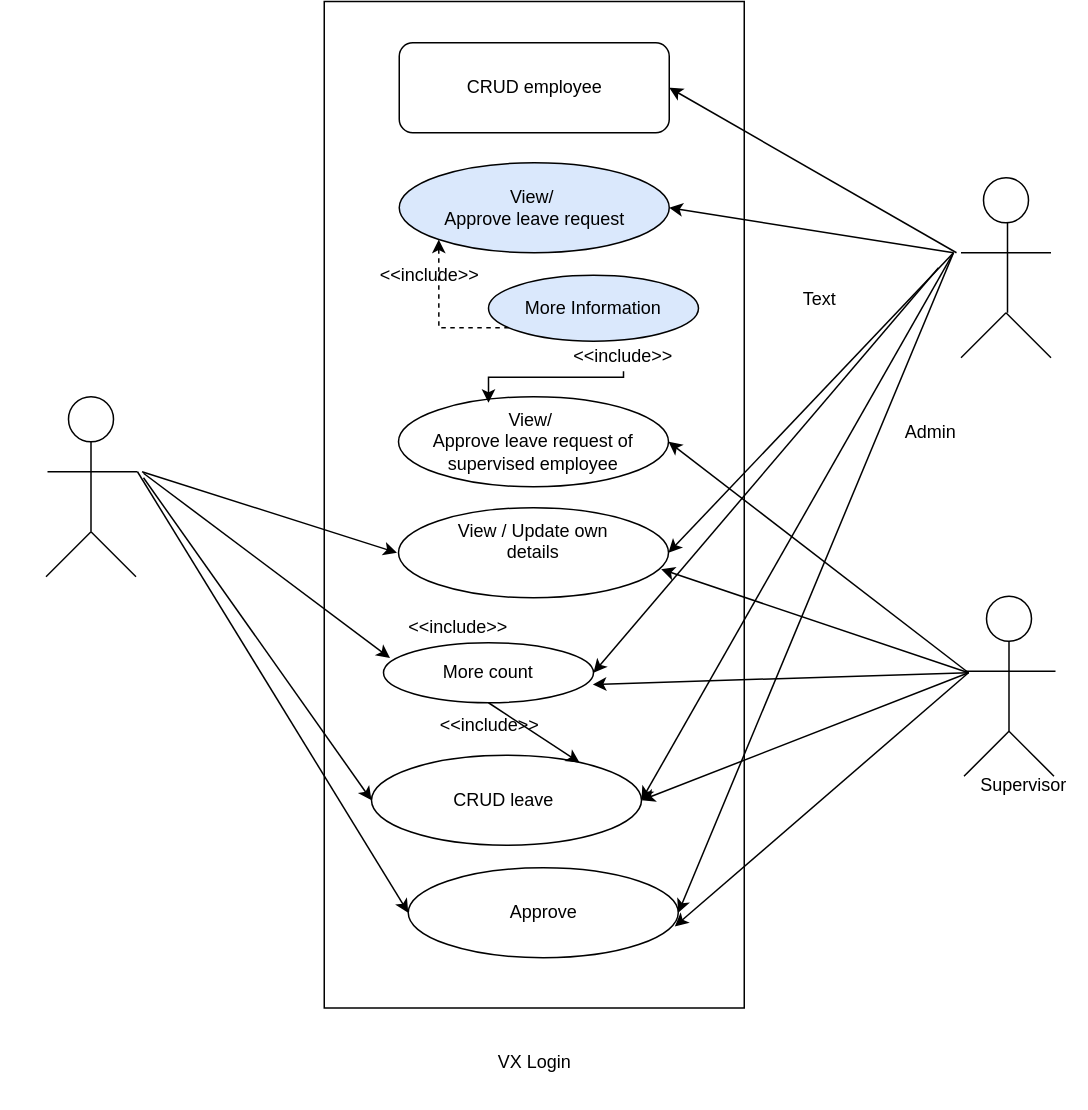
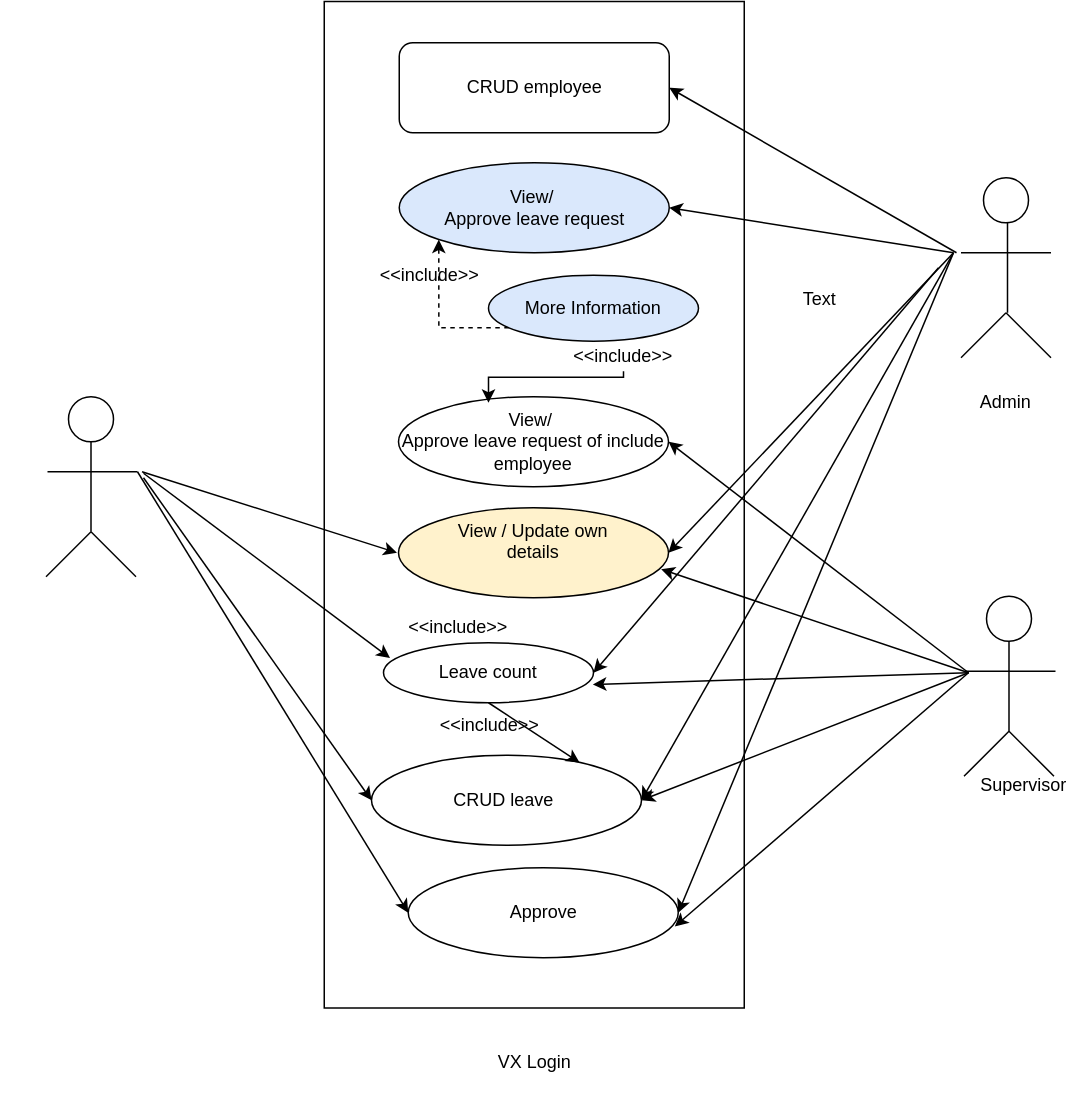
  <mxCell id="0" />
  <mxCell id="1" parent="0" />
  <mxCell id="2" value="" style="rounded=0;whiteSpace=wrap;html=1;rotation=90;" vertex="1" parent="1"><mxGeometry x="20" y="188" width="671" height="280" as="geometry" /></mxCell>
  <mxCell id="3" value="Approve" style="ellipse;whiteSpace=wrap;html=1;" vertex="1" parent="1"><mxGeometry x="271.5" y="570" width="180" height="60" as="geometry" /></mxCell>
- <mxCell id="4" value="More count" style="ellipse;whiteSpace=wrap;html=1;" vertex="1" parent="1"><mxGeometry x="255" y="420" width="140" height="40" as="geometry" /></mxCell>
- <mxCell id="5" value="View / Update own &lt;br&gt;details&lt;br&gt;&amp;nbsp;" style="ellipse;whiteSpace=wrap;html=1;" vertex="1" parent="1"><mxGeometry x="265" y="330" width="180" height="60" as="geometry" /></mxCell>
+ <mxCell id="4" value="Leave count" style="ellipse;whiteSpace=wrap;html=1;" vertex="1" parent="1"><mxGeometry x="255" y="420" width="140" height="40" as="geometry" /></mxCell>
+ <mxCell id="5" value="View / Update own &lt;br&gt;details&lt;br&gt;&amp;nbsp;" style="ellipse;whiteSpace=wrap;html=1;fillColor=#fff2cc;" vertex="1" parent="1"><mxGeometry x="265" y="330" width="180" height="60" as="geometry" /></mxCell>
  <mxCell id="6" value="CRUD leave&amp;nbsp;" style="ellipse;whiteSpace=wrap;html=1;" vertex="1" parent="1"><mxGeometry x="247" y="495" width="180" height="60" as="geometry" /></mxCell>
  <mxCell id="7" value="CRUD employee" style="whiteSpace=wrap;html=1;rounded=1;" vertex="1" parent="1"><mxGeometry x="265.5" y="20" width="180" height="60" as="geometry" /></mxCell>
  <mxCell id="8" value="View/&amp;nbsp;&lt;br&gt;Approve leave request" style="ellipse;whiteSpace=wrap;html=1;fillColor=#dae8fc;" vertex="1" parent="1"><mxGeometry x="265.5" y="100" width="180" height="60" as="geometry" /></mxCell>
  <mxCell id="9" value="" style="ellipse;whiteSpace=wrap;html=1;aspect=fixed;" vertex="1" parent="1"><mxGeometry x="45" y="256" width="30" height="30" as="geometry" /></mxCell>
  <mxCell id="10" value="" style="endArrow=none;html=1;" edge="1" parent="1"><mxGeometry width="50" height="50" relative="1" as="geometry"><mxPoint x="60" y="346" as="sourcePoint" /><mxPoint x="60" y="286" as="targetPoint" /></mxGeometry></mxCell>
  <mxCell id="11" value="" style="endArrow=none;html=1;" edge="1" parent="1"><mxGeometry width="50" height="50" relative="1" as="geometry"><mxPoint x="30" y="376" as="sourcePoint" /><mxPoint x="60" y="346" as="targetPoint" /></mxGeometry></mxCell>
  <mxCell id="12" value="" style="endArrow=none;html=1;" edge="1" parent="1"><mxGeometry width="50" height="50" relative="1" as="geometry"><mxPoint x="90" y="376" as="sourcePoint" /><mxPoint x="60" y="346" as="targetPoint" /></mxGeometry></mxCell>
  <mxCell id="13" value="" style="endArrow=none;html=1;" edge="1" parent="1"><mxGeometry width="50" height="50" relative="1" as="geometry"><mxPoint x="31" y="306" as="sourcePoint" /><mxPoint x="91" y="306" as="targetPoint" /></mxGeometry></mxCell>
  <mxCell id="14" value="" style="ellipse;whiteSpace=wrap;html=1;aspect=fixed;" vertex="1" parent="1"><mxGeometry x="655" y="110" width="30" height="30" as="geometry" /></mxCell>
  <mxCell id="15" value="" style="endArrow=none;html=1;" edge="1" parent="1"><mxGeometry width="50" height="50" relative="1" as="geometry"><mxPoint x="671" y="200" as="sourcePoint" /><mxPoint x="671" y="140" as="targetPoint" /></mxGeometry></mxCell>
  <mxCell id="16" value="" style="endArrow=none;html=1;" edge="1" parent="1"><mxGeometry width="50" height="50" relative="1" as="geometry"><mxPoint x="640" y="230" as="sourcePoint" /><mxPoint x="670" y="200" as="targetPoint" /></mxGeometry></mxCell>
  <mxCell id="17" value="" style="endArrow=none;html=1;" edge="1" parent="1"><mxGeometry width="50" height="50" relative="1" as="geometry"><mxPoint x="700" y="230" as="sourcePoint" /><mxPoint x="670" y="200" as="targetPoint" /></mxGeometry></mxCell>
  <mxCell id="18" value="" style="endArrow=none;html=1;" edge="1" parent="1"><mxGeometry width="50" height="50" relative="1" as="geometry"><mxPoint x="640" y="160" as="sourcePoint" /><mxPoint x="700" y="160" as="targetPoint" /></mxGeometry></mxCell>
  <mxCell id="19" value="&amp;lt;&amp;lt;include&amp;gt;&amp;gt;" style="text;html=1;strokeColor=none;fillColor=none;align=center;verticalAlign=middle;whiteSpace=wrap;rounded=0;" vertex="1" parent="1"><mxGeometry x="285" y="400" width="40" height="20" as="geometry" /></mxCell>
  <mxCell id="20" value="" style="ellipse;whiteSpace=wrap;html=1;aspect=fixed;" vertex="1" parent="1"><mxGeometry x="657" y="389" width="30" height="30" as="geometry" /></mxCell>
  <mxCell id="21" value="" style="endArrow=none;html=1;" edge="1" parent="1"><mxGeometry width="50" height="50" relative="1" as="geometry"><mxPoint x="672" y="479" as="sourcePoint" /><mxPoint x="672" y="419" as="targetPoint" /></mxGeometry></mxCell>
  <mxCell id="22" value="" style="endArrow=none;html=1;" edge="1" parent="1"><mxGeometry width="50" height="50" relative="1" as="geometry"><mxPoint x="642" y="509" as="sourcePoint" /><mxPoint x="672" y="479" as="targetPoint" /></mxGeometry></mxCell>
  <mxCell id="23" value="" style="endArrow=none;html=1;" edge="1" parent="1"><mxGeometry width="50" height="50" relative="1" as="geometry"><mxPoint x="702" y="509" as="sourcePoint" /><mxPoint x="672" y="479" as="targetPoint" /></mxGeometry></mxCell>
  <mxCell id="24" value="" style="endArrow=none;html=1;" edge="1" parent="1"><mxGeometry width="50" height="50" relative="1" as="geometry"><mxPoint x="643" y="439" as="sourcePoint" /><mxPoint x="703" y="439" as="targetPoint" /></mxGeometry></mxCell>
  <mxCell id="25" value="" style="endArrow=classic;html=1;entryX=0;entryY=0.5;entryDx=0;entryDy=0;" edge="1" parent="1" target="3"><mxGeometry width="50" height="50" relative="1" as="geometry"><mxPoint x="91" y="306" as="sourcePoint" /><mxPoint x="141" y="256" as="targetPoint" /></mxGeometry></mxCell>
  <mxCell id="26" value="" style="endArrow=classic;html=1;" edge="1" parent="1"><mxGeometry width="50" height="50" relative="1" as="geometry"><mxPoint x="94" y="306" as="sourcePoint" /><mxPoint x="264" y="360" as="targetPoint" /></mxGeometry></mxCell>
  <mxCell id="27" value="" style="endArrow=classic;html=1;entryX=0.031;entryY=0.255;entryDx=0;entryDy=0;entryPerimeter=0;" edge="1" parent="1" target="4"><mxGeometry width="50" height="50" relative="1" as="geometry"><mxPoint x="95" y="307" as="sourcePoint" /><mxPoint x="269" y="518" as="targetPoint" /></mxGeometry></mxCell>
  <mxCell id="28" value="" style="endArrow=classic;html=1;entryX=1;entryY=0.5;entryDx=0;entryDy=0;" edge="1" parent="1" target="7"><mxGeometry width="50" height="50" relative="1" as="geometry"><mxPoint x="637" y="160" as="sourcePoint" /><mxPoint x="687" y="110" as="targetPoint" /></mxGeometry></mxCell>
  <mxCell id="29" value="" style="endArrow=classic;html=1;entryX=1;entryY=0.5;entryDx=0;entryDy=0;" edge="1" parent="1" target="8"><mxGeometry width="50" height="50" relative="1" as="geometry"><mxPoint x="635" y="160" as="sourcePoint" /><mxPoint x="455" y="130" as="targetPoint" /></mxGeometry></mxCell>
  <mxCell id="30" value="" style="endArrow=classic;html=1;entryX=1;entryY=0.5;entryDx=0;entryDy=0;" edge="1" parent="1" target="6"><mxGeometry width="50" height="50" relative="1" as="geometry"><mxPoint x="635" y="160" as="sourcePoint" /><mxPoint x="465" y="140" as="targetPoint" /></mxGeometry></mxCell>
- <mxCell id="31" value="View/&amp;nbsp;&lt;br&gt;Approve leave request of supervised employee" style="ellipse;whiteSpace=wrap;html=1;" vertex="1" parent="1"><mxGeometry x="265" y="256" width="180" height="60" as="geometry" /></mxCell>
+ <mxCell id="31" value="View/&amp;nbsp;&lt;br&gt;Approve leave request of include employee" style="ellipse;whiteSpace=wrap;html=1;" vertex="1" parent="1"><mxGeometry x="265" y="256" width="180" height="60" as="geometry" /></mxCell>
  <mxCell id="32" value="Supervisor" style="text;html=1;strokeColor=none;fillColor=none;align=center;verticalAlign=middle;whiteSpace=wrap;rounded=0;" vertex="1" parent="1"><mxGeometry x="662" y="505" width="40" height="20" as="geometry" /></mxCell>
- <mxCell id="33" value="Admin" style="text;html=1;strokeColor=none;fillColor=none;align=center;verticalAlign=middle;whiteSpace=wrap;rounded=0;" vertex="1" parent="1"><mxGeometry x="600" y="270" width="40" height="20" as="geometry" /></mxCell>
+ <mxCell id="33" value="Admin" style="text;html=1;strokeColor=none;fillColor=none;align=center;verticalAlign=middle;whiteSpace=wrap;rounded=0;" vertex="1" parent="1"><mxGeometry x="650" y="250" width="40" height="20" as="geometry" /></mxCell>
  <mxCell id="34" value="" style="endArrow=classic;html=1;entryX=1;entryY=0.5;entryDx=0;entryDy=0;" edge="1" parent="1" target="3"><mxGeometry width="50" height="50" relative="1" as="geometry"><mxPoint x="635" y="160" as="sourcePoint" /><mxPoint x="455" y="290" as="targetPoint" /></mxGeometry></mxCell>
  <mxCell id="35" value="" style="endArrow=classic;html=1;entryX=1;entryY=0.5;entryDx=0;entryDy=0;" edge="1" parent="1" target="5"><mxGeometry width="50" height="50" relative="1" as="geometry"><mxPoint x="635" y="160" as="sourcePoint" /><mxPoint x="465" y="300" as="targetPoint" /></mxGeometry></mxCell>
  <mxCell id="36" value="" style="endArrow=classic;html=1;entryX=1;entryY=0.5;entryDx=0;entryDy=0;" edge="1" parent="1" target="4"><mxGeometry width="50" height="50" relative="1" as="geometry"><mxPoint x="625" y="170" as="sourcePoint" /><mxPoint x="475" y="310" as="targetPoint" /></mxGeometry></mxCell>
  <mxCell id="37" value="" style="endArrow=classic;html=1;entryX=1;entryY=0.5;entryDx=0;entryDy=0;" edge="1" parent="1" target="6"><mxGeometry width="50" height="50" relative="1" as="geometry"><mxPoint x="645" y="440" as="sourcePoint" /><mxPoint x="485" y="320" as="targetPoint" /></mxGeometry></mxCell>
  <mxCell id="38" value="" style="endArrow=classic;html=1;entryX=0.973;entryY=0.683;entryDx=0;entryDy=0;entryPerimeter=0;" edge="1" parent="1" target="5"><mxGeometry width="50" height="50" relative="1" as="geometry"><mxPoint x="645" y="440" as="sourcePoint" /><mxPoint x="455" y="290" as="targetPoint" /></mxGeometry></mxCell>
  <mxCell id="39" value="" style="endArrow=classic;html=1;entryX=0.997;entryY=0.695;entryDx=0;entryDy=0;entryPerimeter=0;" edge="1" parent="1" target="4"><mxGeometry width="50" height="50" relative="1" as="geometry"><mxPoint x="645" y="440" as="sourcePoint" /><mxPoint x="450.14" y="380.98" as="targetPoint" /></mxGeometry></mxCell>
  <mxCell id="40" value="" style="endArrow=classic;html=1;entryX=0.987;entryY=0.653;entryDx=0;entryDy=0;entryPerimeter=0;" edge="1" parent="1" target="3"><mxGeometry width="50" height="50" relative="1" as="geometry"><mxPoint x="645" y="440" as="sourcePoint" /><mxPoint x="404.58" y="457.8" as="targetPoint" /></mxGeometry></mxCell>
  <mxCell id="41" value="" style="endArrow=classic;html=1;entryX=1;entryY=0.5;entryDx=0;entryDy=0;" edge="1" parent="1" target="31"><mxGeometry width="50" height="50" relative="1" as="geometry"><mxPoint x="645" y="440" as="sourcePoint" /><mxPoint x="452.66" y="536.18" as="targetPoint" /></mxGeometry></mxCell>
  <mxCell id="42" value="" style="edgeStyle=orthogonalEdgeStyle;rounded=0;orthogonalLoop=1;jettySize=auto;html=1;entryX=0;entryY=1;entryDx=0;entryDy=0;dashed=1;" edge="1" parent="1" source="44" target="8"><mxGeometry relative="1" as="geometry"><Array as="points"><mxPoint x="292" y="210" /></Array></mxGeometry></mxCell>
  <mxCell id="43" value="" style="edgeStyle=orthogonalEdgeStyle;rounded=0;orthogonalLoop=1;jettySize=auto;html=1;" edge="1" parent="1" source="47"><mxGeometry relative="1" as="geometry"><mxPoint x="405" y="219.054" as="sourcePoint" /><mxPoint x="325" y="260" as="targetPoint" /><Array as="points"><mxPoint x="325" y="243" /></Array></mxGeometry></mxCell>
  <mxCell id="44" value="More Information" style="ellipse;whiteSpace=wrap;html=1;fillColor=#dae8fc;" vertex="1" parent="1"><mxGeometry x="325" y="175" width="140" height="44" as="geometry" /></mxCell>
  <mxCell id="45" value="&amp;lt;&amp;lt;include&amp;gt;&amp;gt;" style="text;html=1;strokeColor=none;fillColor=none;align=center;verticalAlign=middle;whiteSpace=wrap;rounded=0;" vertex="1" parent="1"><mxGeometry x="265.5" y="165" width="40" height="20" as="geometry" /></mxCell>
  <mxCell id="46" value="" style="endArrow=classic;html=1;entryX=0;entryY=0.5;entryDx=0;entryDy=0;" edge="1" parent="1" target="6"><mxGeometry width="50" height="50" relative="1" as="geometry"><mxPoint x="95" y="310" as="sourcePoint" /><mxPoint x="274" y="370" as="targetPoint" /></mxGeometry></mxCell>
  <mxCell id="47" value="&amp;lt;&amp;lt;include&amp;gt;&amp;gt;" style="text;html=1;strokeColor=none;fillColor=none;align=center;verticalAlign=middle;whiteSpace=wrap;rounded=0;" vertex="1" parent="1"><mxGeometry x="395" y="219" width="40" height="20" as="geometry" /></mxCell>
  <mxCell id="48" value="Text" style="text;html=1;resizable=0;points=[];autosize=1;align=left;verticalAlign=top;spacingTop=-4;" vertex="1" parent="1"><mxGeometry x="533" y="181" width="40" height="20" as="geometry" /></mxCell>
  <mxCell id="49" value="" style="endArrow=classic;html=1;entryX=0.771;entryY=0.083;entryDx=0;entryDy=0;entryPerimeter=0;" edge="1" parent="1" target="6"><mxGeometry width="50" height="50" relative="1" as="geometry"><mxPoint x="325" y="460" as="sourcePoint" /><mxPoint x="295" y="540" as="targetPoint" /></mxGeometry></mxCell>
  <mxCell id="50" value="&amp;lt;&amp;lt;include&amp;gt;&amp;gt;" style="text;html=1;strokeColor=none;fillColor=none;align=center;verticalAlign=middle;whiteSpace=wrap;rounded=0;" vertex="1" parent="1"><mxGeometry x="305.5" y="465" width="40" height="20" as="geometry" /></mxCell>
  <mxCell id="51" value="VX Login" style="text;html=1;strokeColor=none;fillColor=none;align=center;verticalAlign=middle;whiteSpace=wrap;rounded=0;" vertex="1" parent="1"><mxGeometry x="310.5" y="690" width="90" height="20" as="geometry" /></mxCell>
